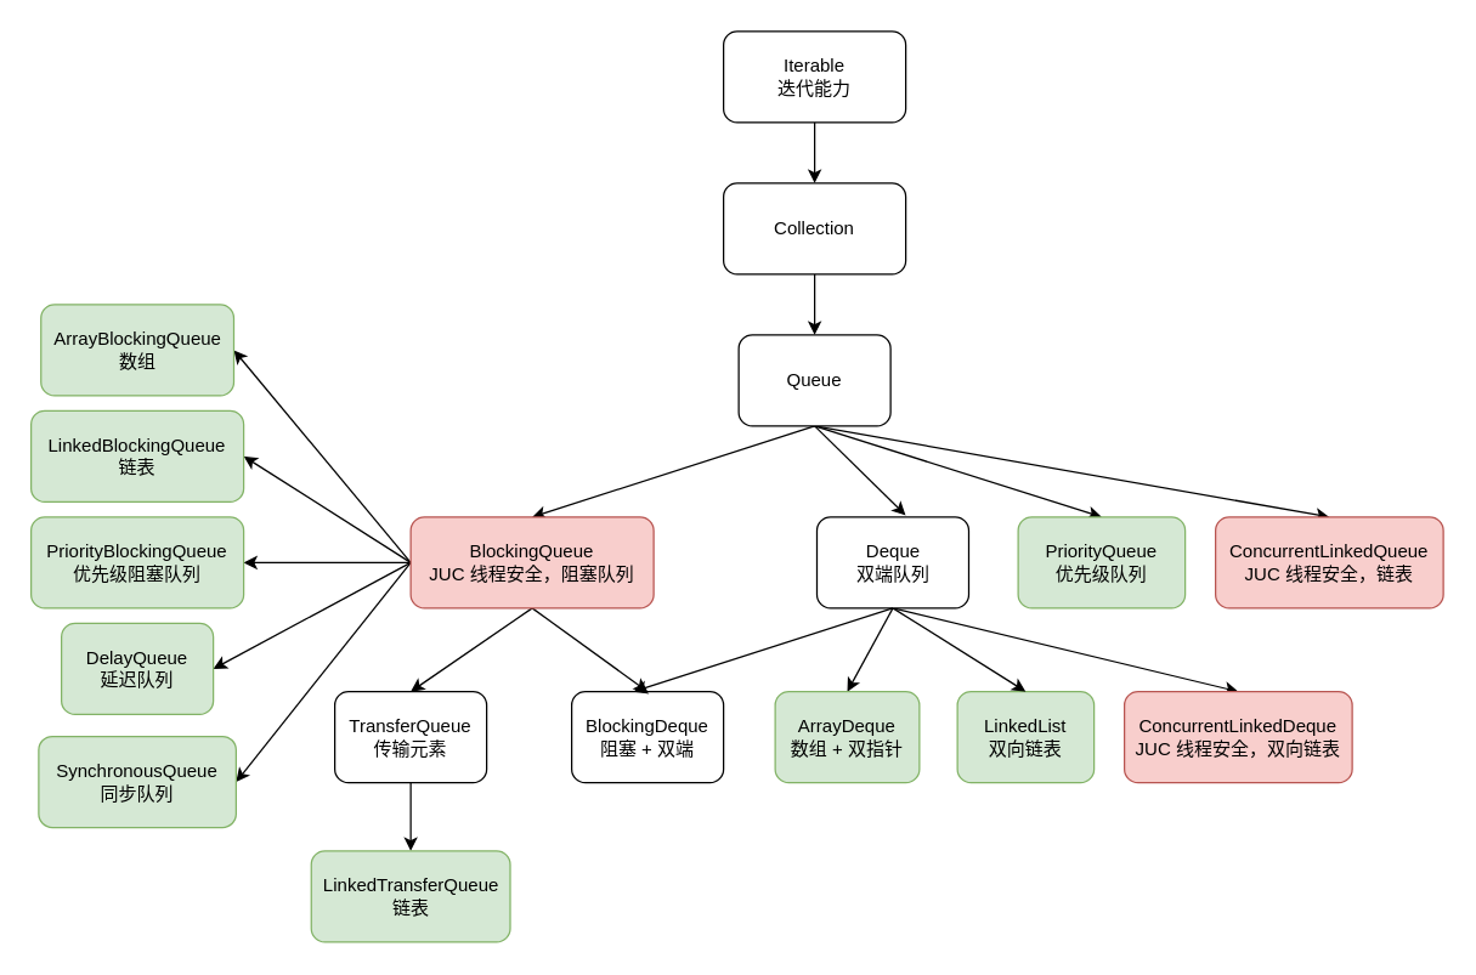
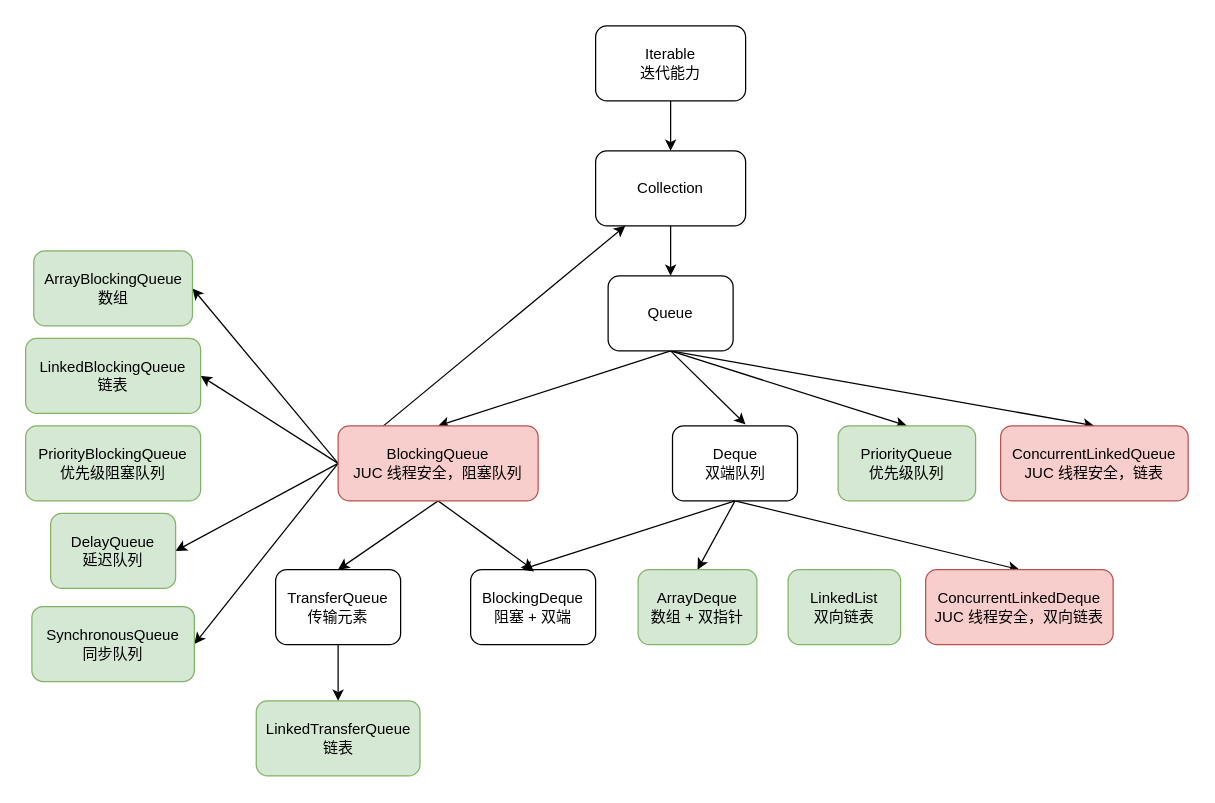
  <mxCell id="0" />
  <mxCell id="1" parent="0" />
  <mxCell id="2" style="edgeStyle=orthogonalEdgeStyle;rounded=0;orthogonalLoop=1;jettySize=auto;html=1;exitX=0.5;exitY=1;exitDx=0;exitDy=0;" parent="1" source="3" target="5" edge="1"><mxGeometry relative="1" as="geometry" /></mxCell>
  <mxCell id="3" value="Iterable&lt;br&gt;迭代能力" style="rounded=1;whiteSpace=wrap;html=1;" parent="1" vertex="1"><mxGeometry x="476" y="20" width="120" height="60" as="geometry" /></mxCell>
  <mxCell id="4" style="edgeStyle=none;rounded=0;orthogonalLoop=1;jettySize=auto;html=1;exitX=0.5;exitY=1;exitDx=0;exitDy=0;entryX=0.5;entryY=0;entryDx=0;entryDy=0;" parent="1" source="5" target="11" edge="1"><mxGeometry relative="1" as="geometry" /></mxCell>
  <mxCell id="5" value="Collection" style="rounded=1;whiteSpace=wrap;html=1;" parent="1" vertex="1"><mxGeometry x="476" y="120" width="120" height="60" as="geometry" /></mxCell>
  <mxCell id="6" value="LinkedList&lt;br&gt;双向链表" style="rounded=1;whiteSpace=wrap;html=1;fillColor=#d5e8d4;strokeColor=#82b366;" parent="1" vertex="1"><mxGeometry x="630" y="455" width="90" height="60" as="geometry" /></mxCell>
  <mxCell id="7" style="rounded=0;orthogonalLoop=1;jettySize=auto;html=1;exitX=0.5;exitY=1;exitDx=0;exitDy=0;entryX=0.5;entryY=0;entryDx=0;entryDy=0;" edge="1" parent="1" source="11" target="26"><mxGeometry relative="1" as="geometry" /></mxCell>
  <mxCell id="8" style="rounded=0;orthogonalLoop=1;jettySize=auto;html=1;exitX=0.5;exitY=1;exitDx=0;exitDy=0;entryX=0.584;entryY=-0.02;entryDx=0;entryDy=0;entryPerimeter=0;" edge="1" parent="1" source="11" target="15"><mxGeometry relative="1" as="geometry" /></mxCell>
  <mxCell id="9" style="edgeStyle=none;rounded=0;orthogonalLoop=1;jettySize=auto;html=1;exitX=0.5;exitY=1;exitDx=0;exitDy=0;entryX=0.5;entryY=0;entryDx=0;entryDy=0;" edge="1" parent="1" source="11" target="37"><mxGeometry relative="1" as="geometry" /></mxCell>
  <mxCell id="10" style="edgeStyle=none;rounded=0;orthogonalLoop=1;jettySize=auto;html=1;exitX=0.5;exitY=1;exitDx=0;exitDy=0;entryX=0.5;entryY=0;entryDx=0;entryDy=0;" edge="1" parent="1" source="11" target="36"><mxGeometry relative="1" as="geometry" /></mxCell>
  <mxCell id="11" value="Queue" style="rounded=1;whiteSpace=wrap;html=1;" parent="1" vertex="1"><mxGeometry x="486" y="220" width="100" height="60" as="geometry" /></mxCell>
- <mxCell id="12" style="edgeStyle=none;rounded=0;orthogonalLoop=1;jettySize=auto;html=1;exitX=0.5;exitY=1;exitDx=0;exitDy=0;entryX=0.5;entryY=0;entryDx=0;entryDy=0;" edge="1" parent="1" source="15" target="6"><mxGeometry relative="1" as="geometry" /></mxCell>
  <mxCell id="13" style="edgeStyle=none;rounded=0;orthogonalLoop=1;jettySize=auto;html=1;exitX=0.5;exitY=1;exitDx=0;exitDy=0;entryX=0.5;entryY=0;entryDx=0;entryDy=0;" edge="1" parent="1" source="15" target="16"><mxGeometry relative="1" as="geometry" /></mxCell>
  <mxCell id="14" style="edgeStyle=none;rounded=0;orthogonalLoop=1;jettySize=auto;html=1;exitX=0.5;exitY=1;exitDx=0;exitDy=0;entryX=0.5;entryY=0;entryDx=0;entryDy=0;" edge="1" parent="1" source="15" target="17"><mxGeometry relative="1" as="geometry" /></mxCell>
  <mxCell id="15" value="Deque&lt;br&gt;双端队列" style="rounded=1;whiteSpace=wrap;html=1;" parent="1" vertex="1"><mxGeometry x="537.5" y="340" width="100" height="60" as="geometry" /></mxCell>
  <mxCell id="16" value="ArrayDeque&lt;br&gt;数组 + 双指针" style="rounded=1;whiteSpace=wrap;html=1;fillColor=#d5e8d4;strokeColor=#82b366;" vertex="1" parent="1"><mxGeometry x="510" y="455" width="95" height="60" as="geometry" /></mxCell>
  <mxCell id="17" value="ConcurrentLinkedDeque&lt;br&gt;JUC 线程安全，双向链表" style="rounded=1;whiteSpace=wrap;html=1;fillColor=#f8cecc;strokeColor=#b85450;" vertex="1" parent="1"><mxGeometry x="740" y="455" width="150" height="60" as="geometry" /></mxCell>
  <mxCell id="18" value="BlockingDeque&lt;br&gt;阻塞 + 双端" style="rounded=1;whiteSpace=wrap;html=1;" vertex="1" parent="1"><mxGeometry x="376" y="455" width="100" height="60" as="geometry" /></mxCell>
  <mxCell id="19" style="edgeStyle=none;rounded=0;orthogonalLoop=1;jettySize=auto;html=1;exitX=0.5;exitY=1;exitDx=0;exitDy=0;entryX=0.5;entryY=0;entryDx=0;entryDy=0;" edge="1" parent="1" source="26" target="18"><mxGeometry relative="1" as="geometry" /></mxCell>
  <mxCell id="20" style="edgeStyle=none;rounded=0;orthogonalLoop=1;jettySize=auto;html=1;exitX=0.5;exitY=1;exitDx=0;exitDy=0;entryX=0.5;entryY=0;entryDx=0;entryDy=0;" edge="1" parent="1" source="26" target="34"><mxGeometry relative="1" as="geometry" /></mxCell>
  <mxCell id="21" style="edgeStyle=none;rounded=0;orthogonalLoop=1;jettySize=auto;html=1;exitX=0;exitY=0.5;exitDx=0;exitDy=0;entryX=1;entryY=0.5;entryDx=0;entryDy=0;" edge="1" parent="1" source="26" target="28"><mxGeometry relative="1" as="geometry" /></mxCell>
  <mxCell id="22" style="edgeStyle=none;rounded=0;orthogonalLoop=1;jettySize=auto;html=1;exitX=0;exitY=0.5;exitDx=0;exitDy=0;entryX=1;entryY=0.5;entryDx=0;entryDy=0;" edge="1" parent="1" source="26" target="30"><mxGeometry relative="1" as="geometry" /></mxCell>
- <mxCell id="23" style="edgeStyle=none;rounded=0;orthogonalLoop=1;jettySize=auto;html=1;exitX=0;exitY=0.5;exitDx=0;exitDy=0;entryX=1;entryY=0.5;entryDx=0;entryDy=0;" edge="1" parent="1" source="26" target="31"><mxGeometry relative="1" as="geometry" /></mxCell>
+ <mxCell id="23" style="edgeStyle=none;rounded=0;orthogonalLoop=1;jettySize=auto;html=1;exitX=0;exitY=0.5;exitDx=0;exitDy=0;" edge="1" parent="1" source="26" target="5"><mxGeometry relative="1" as="geometry" /></mxCell>
  <mxCell id="24" style="edgeStyle=none;rounded=0;orthogonalLoop=1;jettySize=auto;html=1;exitX=0;exitY=0.5;exitDx=0;exitDy=0;entryX=1;entryY=0.5;entryDx=0;entryDy=0;" edge="1" parent="1" source="26" target="32"><mxGeometry relative="1" as="geometry" /></mxCell>
  <mxCell id="25" style="edgeStyle=none;rounded=0;orthogonalLoop=1;jettySize=auto;html=1;exitX=0;exitY=0.5;exitDx=0;exitDy=0;entryX=1;entryY=0.5;entryDx=0;entryDy=0;" edge="1" parent="1" source="26" target="29"><mxGeometry relative="1" as="geometry" /></mxCell>
  <mxCell id="26" value="BlockingQueue&lt;br&gt;JUC 线程安全，阻塞队列" style="rounded=1;whiteSpace=wrap;html=1;fillColor=#f8cecc;strokeColor=#b85450;" vertex="1" parent="1"><mxGeometry x="270" y="340" width="160" height="60" as="geometry" /></mxCell>
  <mxCell id="27" style="edgeStyle=none;rounded=0;orthogonalLoop=1;jettySize=auto;html=1;exitX=0.5;exitY=1;exitDx=0;exitDy=0;entryX=0.408;entryY=0;entryDx=0;entryDy=0;entryPerimeter=0;" edge="1" parent="1" source="15" target="18"><mxGeometry relative="1" as="geometry" /></mxCell>
  <mxCell id="28" value="ArrayBlockingQueue&lt;br&gt;数组" style="rounded=1;whiteSpace=wrap;html=1;fillColor=#d5e8d4;strokeColor=#82b366;" vertex="1" parent="1"><mxGeometry x="26.5" y="200" width="127" height="60" as="geometry" /></mxCell>
  <mxCell id="29" value="DelayQueue&lt;br&gt;延迟队列" style="rounded=1;whiteSpace=wrap;html=1;fillColor=#d5e8d4;strokeColor=#82b366;" vertex="1" parent="1"><mxGeometry x="40" y="410" width="100" height="60" as="geometry" /></mxCell>
  <mxCell id="30" value="LinkedBlockingQueue&lt;br&gt;链表" style="rounded=1;whiteSpace=wrap;html=1;fillColor=#d5e8d4;strokeColor=#82b366;" vertex="1" parent="1"><mxGeometry x="20" y="270" width="140" height="60" as="geometry" /></mxCell>
  <mxCell id="31" value="PriorityBlockingQueue&lt;br&gt;优先级阻塞队列" style="rounded=1;whiteSpace=wrap;html=1;fillColor=#d5e8d4;strokeColor=#82b366;" vertex="1" parent="1"><mxGeometry x="20" y="340" width="140" height="60" as="geometry" /></mxCell>
  <mxCell id="32" value="SynchronousQueue&lt;br&gt;同步队列" style="rounded=1;whiteSpace=wrap;html=1;fillColor=#d5e8d4;strokeColor=#82b366;" vertex="1" parent="1"><mxGeometry x="25" y="484.5" width="130" height="60" as="geometry" /></mxCell>
  <mxCell id="33" style="edgeStyle=none;rounded=0;orthogonalLoop=1;jettySize=auto;html=1;exitX=0.5;exitY=1;exitDx=0;exitDy=0;entryX=0.5;entryY=0;entryDx=0;entryDy=0;" edge="1" parent="1" source="34" target="35"><mxGeometry relative="1" as="geometry" /></mxCell>
  <mxCell id="34" value="TransferQueue&lt;br&gt;传输元素" style="rounded=1;whiteSpace=wrap;html=1;" vertex="1" parent="1"><mxGeometry x="220" y="455" width="100" height="60" as="geometry" /></mxCell>
  <mxCell id="35" value="LinkedTransferQueue&lt;br&gt;链表" style="rounded=1;whiteSpace=wrap;html=1;fillColor=#d5e8d4;strokeColor=#82b366;" vertex="1" parent="1"><mxGeometry x="204.5" y="560" width="131" height="60" as="geometry" /></mxCell>
  <mxCell id="36" value="ConcurrentLinkedQueue&lt;br&gt;JUC 线程安全，链表" style="rounded=1;whiteSpace=wrap;html=1;fillColor=#f8cecc;strokeColor=#b85450;" vertex="1" parent="1"><mxGeometry x="800" y="340" width="150" height="60" as="geometry" /></mxCell>
  <mxCell id="37" value="PriorityQueue&lt;br&gt;优先级队列" style="rounded=1;whiteSpace=wrap;html=1;fillColor=#d5e8d4;strokeColor=#82b366;" vertex="1" parent="1"><mxGeometry x="670" y="340" width="110" height="60" as="geometry" /></mxCell>
